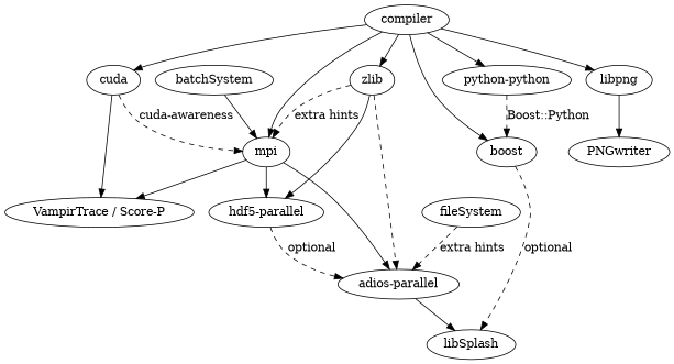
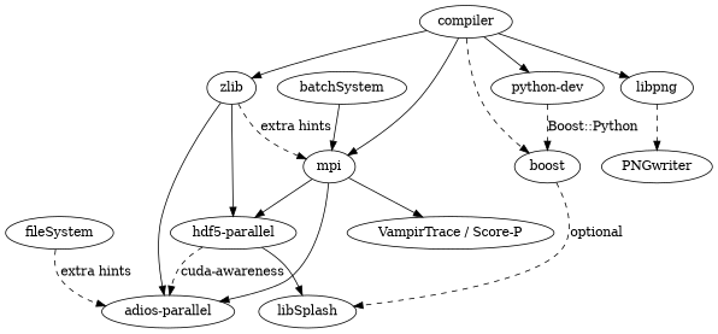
  digraph {
    compiler
-   cuda
    mpi
    boost
-   n5 [label="python-python"]
+   n5 [label="python-dev"]
    zlib
    libpng
    n8 [label="VampirTrace / Score-P"]
    n9 [label="hdf5-parallel"]
    n10 [label="adios-parallel"]
    libSplash
    PNGwriter
    batchSystem
    fileSystem
-   compiler -> cuda
    compiler -> mpi
-   compiler -> boost
+   compiler -> boost [style=dashed]
    compiler -> n5
    compiler -> zlib
    compiler -> libpng
-   cuda -> mpi [label="cuda-awareness" style=dashed]
-   cuda -> n8
    mpi -> n8
    mpi -> n9
    mpi -> n10
    boost -> libSplash [label=optional style=dashed]
    n5 -> boost [label="Boost::Python" style=dashed]
    zlib -> mpi [label="extra hints" style=dashed]
    zlib -> n9
-   zlib -> n10 [style=dashed]
-   libpng -> PNGwriter
-   n9 -> n10 [label=optional style=dashed]
-   n10 -> libSplash
+   zlib -> n10
+   libpng -> PNGwriter [style=dashed]
+   n9 -> n10 [label="cuda-awareness" style=dashed]
+   n9 -> libSplash
    batchSystem -> mpi
    fileSystem -> n10 [label="extra hints" style=dashed]
  }
